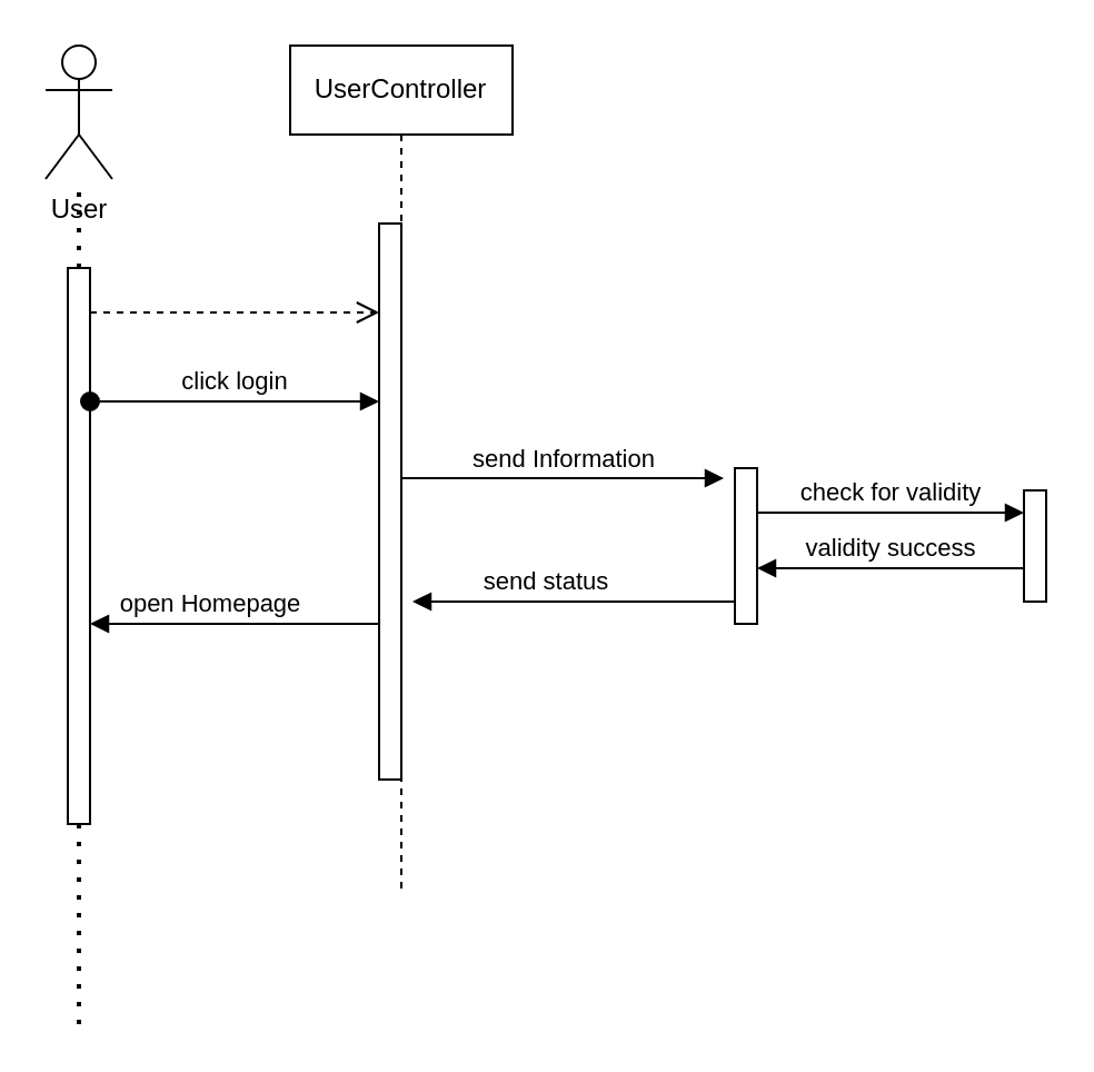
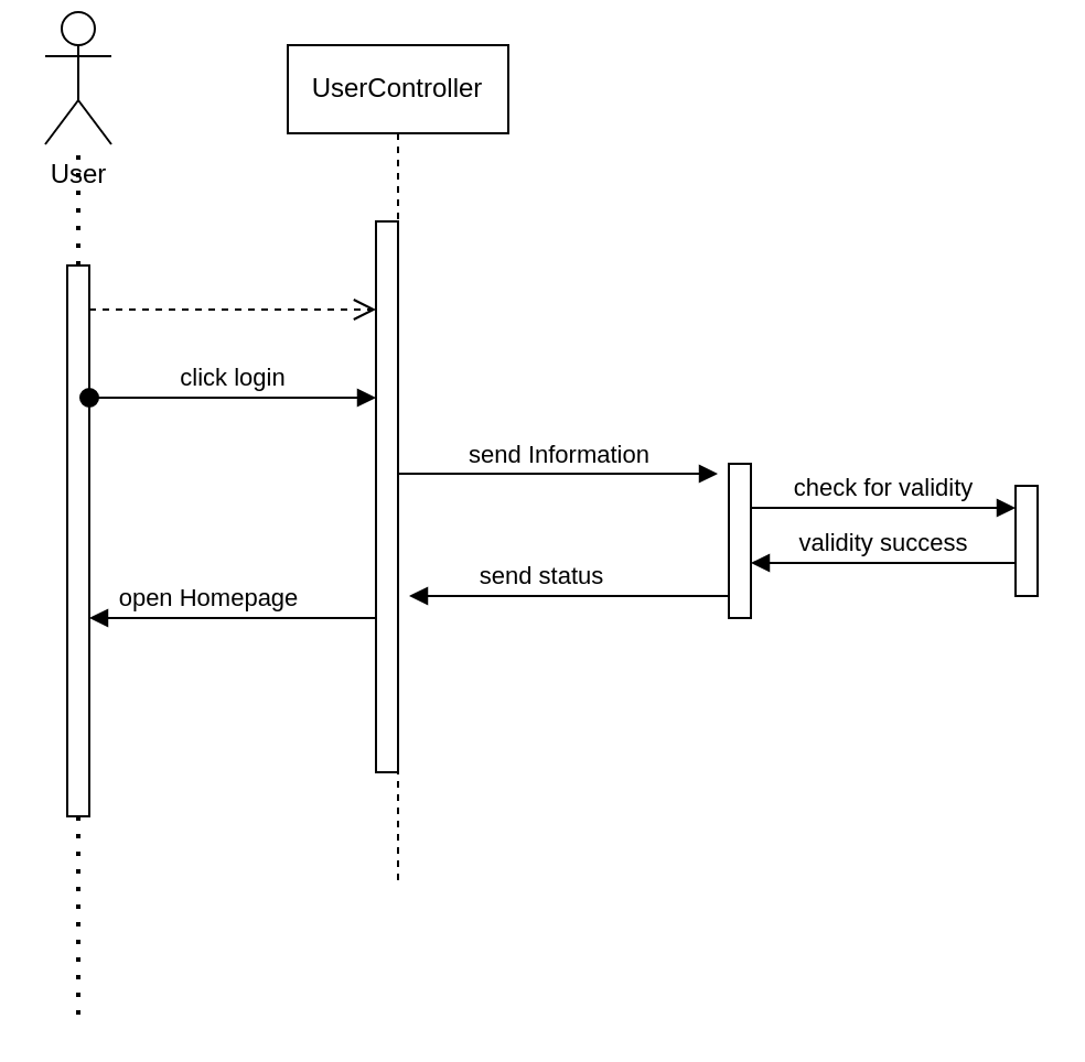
  <mxCell id="0" />
  <mxCell id="1" parent="0" />
  <mxCell id="2" value="UserController" style="shape=umlLifeline;perimeter=lifelinePerimeter;whiteSpace=wrap;html=1;container=0;dropTarget=0;collapsible=0;recursiveResize=0;outlineConnect=0;portConstraint=eastwest;newEdgeStyle={&quot;edgeStyle&quot;:&quot;elbowEdgeStyle&quot;,&quot;elbow&quot;:&quot;vertical&quot;,&quot;curved&quot;:0,&quot;rounded&quot;:0};" parent="1" vertex="1"><mxGeometry x="130" y="20" width="100" height="380" as="geometry" /></mxCell>
  <mxCell id="3" value="" style="html=1;points=[];perimeter=orthogonalPerimeter;outlineConnect=0;targetShapes=umlLifeline;portConstraint=eastwest;newEdgeStyle={&quot;edgeStyle&quot;:&quot;elbowEdgeStyle&quot;,&quot;elbow&quot;:&quot;vertical&quot;,&quot;curved&quot;:0,&quot;rounded&quot;:0};" parent="2" vertex="1"><mxGeometry x="40" y="80" width="10" height="250" as="geometry" /></mxCell>
  <mxCell id="4" value="send Information" style="html=1;verticalAlign=bottom;endArrow=block;edgeStyle=elbowEdgeStyle;elbow=vertical;curved=0;rounded=0;" parent="1" edge="1"><mxGeometry relative="1" as="geometry"><mxPoint x="180" y="214.5" as="sourcePoint" /><Array as="points"><mxPoint x="240" y="214.5" /></Array><mxPoint x="325" y="214.5" as="targetPoint" /></mxGeometry></mxCell>
  <mxCell id="5" value="send status" style="html=1;verticalAlign=bottom;endArrow=block;edgeStyle=elbowEdgeStyle;elbow=vertical;curved=0;rounded=0;" parent="1" edge="1"><mxGeometry x="0.172" relative="1" as="geometry"><mxPoint x="330" y="270" as="sourcePoint" /><Array as="points"><mxPoint x="245" y="270" /></Array><mxPoint x="185" y="270" as="targetPoint" /><mxPoint as="offset" /></mxGeometry></mxCell>
- <mxCell id="6" value="User" style="shape=umlActor;verticalLabelPosition=bottom;verticalAlign=top;html=1;outlineConnect=0;" vertex="1" parent="1"><mxGeometry x="20" y="20" width="30" height="60" as="geometry" /></mxCell>
+ <mxCell id="6" value="User" style="shape=umlActor;verticalLabelPosition=bottom;verticalAlign=top;html=1;outlineConnect=0;" vertex="1" parent="1"><mxGeometry x="20" y="5" width="30" height="60" as="geometry" /></mxCell>
  <mxCell id="7" value="" style="html=1;points=[];perimeter=orthogonalPerimeter;outlineConnect=0;targetShapes=umlLifeline;portConstraint=eastwest;newEdgeStyle={&quot;edgeStyle&quot;:&quot;elbowEdgeStyle&quot;,&quot;elbow&quot;:&quot;vertical&quot;,&quot;curved&quot;:0,&quot;rounded&quot;:0};" vertex="1" parent="1"><mxGeometry x="30" y="120" width="10" height="250" as="geometry" /></mxCell>
  <mxCell id="8" value="click login" style="html=1;verticalAlign=bottom;startArrow=oval;endArrow=block;startSize=8;edgeStyle=elbowEdgeStyle;elbow=vertical;curved=0;rounded=0;" parent="1" edge="1" source="7"><mxGeometry relative="1" as="geometry"><mxPoint x="60" y="180" as="sourcePoint" /><mxPoint x="170" y="180" as="targetPoint" /><Array as="points"><mxPoint x="130" y="180" /></Array></mxGeometry></mxCell>
  <mxCell id="9" value="&amp;nbsp;" style="html=1;verticalAlign=bottom;endArrow=open;dashed=1;endSize=8;edgeStyle=elbowEdgeStyle;elbow=vertical;curved=0;rounded=0;" edge="1" parent="1" target="3"><mxGeometry relative="1" as="geometry"><mxPoint x="150" y="140" as="targetPoint" /><Array as="points"><mxPoint x="90" y="140" /></Array><mxPoint x="40" y="140" as="sourcePoint" /></mxGeometry></mxCell>
  <mxCell id="10" value="" style="endArrow=none;dashed=1;html=1;dashPattern=1 3;strokeWidth=2;rounded=0;" edge="1" parent="1" source="7" target="6"><mxGeometry width="50" height="50" relative="1" as="geometry"><mxPoint x="170" y="220" as="sourcePoint" /><mxPoint x="220" y="170" as="targetPoint" /><Array as="points" /></mxGeometry></mxCell>
  <mxCell id="11" value="" style="endArrow=none;dashed=1;html=1;dashPattern=1 3;strokeWidth=2;rounded=0;" edge="1" parent="1" target="7"><mxGeometry width="50" height="50" relative="1" as="geometry"><mxPoint x="35" y="460" as="sourcePoint" /><mxPoint x="220" y="170" as="targetPoint" /></mxGeometry></mxCell>
  <mxCell id="12" value="check for validity" style="html=1;verticalAlign=bottom;endArrow=block;edgeStyle=elbowEdgeStyle;elbow=vertical;curved=0;rounded=0;" edge="1" parent="1"><mxGeometry relative="1" as="geometry"><mxPoint x="340" y="230" as="sourcePoint" /><Array as="points"><mxPoint x="410" y="230" /></Array><mxPoint x="460" y="230" as="targetPoint" /></mxGeometry></mxCell>
  <mxCell id="13" value="validity success" style="html=1;verticalAlign=bottom;endArrow=block;edgeStyle=elbowEdgeStyle;elbow=vertical;curved=0;rounded=0;" edge="1" parent="1" source="15" target="14"><mxGeometry relative="1" as="geometry"><mxPoint x="450" y="260" as="sourcePoint" /><Array as="points"><mxPoint x="380" y="255" /></Array><mxPoint x="350" y="255" as="targetPoint" /></mxGeometry></mxCell>
  <mxCell id="14" value="" style="html=1;points=[];perimeter=orthogonalPerimeter;outlineConnect=0;targetShapes=umlLifeline;portConstraint=eastwest;newEdgeStyle={&quot;edgeStyle&quot;:&quot;elbowEdgeStyle&quot;,&quot;elbow&quot;:&quot;vertical&quot;,&quot;curved&quot;:0,&quot;rounded&quot;:0};" vertex="1" parent="1"><mxGeometry x="330" y="210" width="10" height="70" as="geometry" /></mxCell>
  <mxCell id="15" value="" style="html=1;points=[];perimeter=orthogonalPerimeter;outlineConnect=0;targetShapes=umlLifeline;portConstraint=eastwest;newEdgeStyle={&quot;edgeStyle&quot;:&quot;elbowEdgeStyle&quot;,&quot;elbow&quot;:&quot;vertical&quot;,&quot;curved&quot;:0,&quot;rounded&quot;:0};" vertex="1" parent="1"><mxGeometry x="460" y="220" width="10" height="50" as="geometry" /></mxCell>
  <mxCell id="16" value="open Homepage" style="html=1;verticalAlign=bottom;endArrow=block;edgeStyle=elbowEdgeStyle;elbow=vertical;curved=0;rounded=0;" edge="1" parent="1"><mxGeometry x="0.172" relative="1" as="geometry"><mxPoint x="170" y="280" as="sourcePoint" /><Array as="points"><mxPoint x="100" y="280" /></Array><mxPoint x="40" y="280" as="targetPoint" /><mxPoint as="offset" /></mxGeometry></mxCell>
